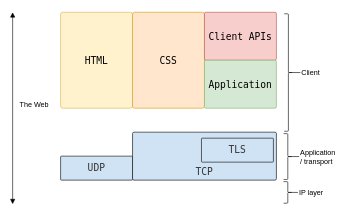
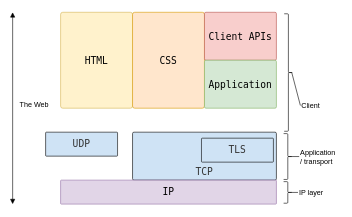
  <mxCell id="0" />
  <mxCell id="1" parent="0" />
  <mxCell id="2" value="HTML" style="text;html=1;align=center;verticalAlign=middle;whiteSpace=wrap;rounded=1;fontFamily=Monospace;labelBackgroundColor=none;spacing=4;spacingLeft=0;spacingTop=0;fillColor=#fff2cc;strokeColor=#d6b656;arcSize=3;fontSize=16;fontStyle=0;shadow=0;shadowOffsetX=2;shadowOffsetY=2;shadowBlur=1;strokeWidth=1;perimeterSpacing=0;" parent="1" vertex="1"><mxGeometry x="100" y="20" width="120" height="160" as="geometry" /></mxCell>
  <mxCell id="3" value="CSS" style="text;html=1;align=center;verticalAlign=middle;whiteSpace=wrap;rounded=1;fontFamily=Monospace;labelBackgroundColor=none;spacing=4;spacingLeft=0;spacingTop=0;fillColor=#ffe6cc;strokeColor=#d79b00;arcSize=3;fontSize=16;fontStyle=0;shadow=0;shadowOffsetX=2;shadowOffsetY=2;shadowBlur=1;strokeWidth=1;perimeterSpacing=0;" parent="1" vertex="1"><mxGeometry x="220" y="20" width="120" height="160" as="geometry" /></mxCell>
  <mxCell id="4" value="Client APIs" style="text;html=1;align=center;verticalAlign=middle;whiteSpace=wrap;rounded=1;fontFamily=Monospace;labelBackgroundColor=none;spacing=4;spacingLeft=0;spacingTop=0;fillColor=#f8cecc;strokeColor=#b85450;arcSize=3;fontSize=16;fontStyle=0;shadow=0;shadowOffsetX=2;shadowOffsetY=2;shadowBlur=1;strokeWidth=1;perimeterSpacing=0;" parent="1" vertex="1"><mxGeometry x="340" y="20" width="120" height="80" as="geometry" /></mxCell>
  <mxCell id="5" value="Application" style="text;html=1;align=center;verticalAlign=middle;whiteSpace=wrap;rounded=1;fontFamily=Monospace;labelBackgroundColor=none;spacing=4;spacingLeft=0;spacingTop=0;fillColor=#d5e8d4;strokeColor=#82b366;arcSize=3;fontSize=16;fontStyle=0;shadow=0;shadowOffsetX=2;shadowOffsetY=2;shadowBlur=1;strokeWidth=1;perimeterSpacing=0;" parent="1" vertex="1"><mxGeometry x="340" y="100" width="120" height="80" as="geometry" /></mxCell>
- <mxCell id="6" value="UDP" style="text;html=1;align=center;verticalAlign=middle;whiteSpace=wrap;rounded=1;fontFamily=Monospace;labelBackgroundColor=none;spacing=4;spacingLeft=0;spacingTop=0;fillColor=#cfe3f5;fontColor=#333333;strokeColor=default;arcSize=3;fontSize=16;fontStyle=0;shadow=0;shadowOffsetX=2;shadowOffsetY=2;shadowBlur=1;strokeWidth=1;perimeterSpacing=0;" parent="1" vertex="1"><mxGeometry x="100" y="260" width="120" height="40" as="geometry" /></mxCell>
+ <mxCell id="6" value="UDP" style="text;html=1;align=center;verticalAlign=middle;whiteSpace=wrap;rounded=1;fontFamily=Monospace;labelBackgroundColor=none;spacing=4;spacingLeft=0;spacingTop=0;fillColor=#cfe3f5;fontColor=#333333;strokeColor=default;arcSize=3;fontSize=16;fontStyle=0;shadow=0;shadowOffsetX=2;shadowOffsetY=2;shadowBlur=1;strokeWidth=1;perimeterSpacing=0;" parent="1" vertex="1"><mxGeometry x="75" y="220" width="120" height="40" as="geometry" /></mxCell>
  <mxCell id="7" value="TCP" style="text;html=1;align=center;verticalAlign=bottom;whiteSpace=wrap;rounded=1;fontFamily=Monospace;labelBackgroundColor=none;spacing=4;spacingLeft=0;spacingTop=0;fillColor=#cfe3f5;fontColor=#333333;strokeColor=default;arcSize=3;fontSize=16;fontStyle=0;shadow=0;shadowOffsetX=2;shadowOffsetY=2;shadowBlur=1;labelPosition=center;verticalLabelPosition=middle;horizontal=1;strokeWidth=1;perimeterSpacing=0;" parent="1" vertex="1"><mxGeometry x="220" y="220" width="240" height="80" as="geometry" /></mxCell>
+ <mxCell id="8" value="IP" style="text;html=1;align=center;verticalAlign=middle;whiteSpace=wrap;rounded=1;fontFamily=Monospace;labelBackgroundColor=none;spacing=4;spacingLeft=0;spacingTop=0;fillColor=#e1d5e7;strokeColor=#9673a6;arcSize=3;fontSize=16;fontStyle=0;shadow=0;shadowOffsetX=2;shadowOffsetY=2;shadowBlur=1;strokeWidth=1;perimeterSpacing=0;" parent="1" vertex="1"><mxGeometry x="100" y="300" width="360" height="40" as="geometry" /></mxCell>
  <mxCell id="9" value="TLS" style="text;html=1;align=center;verticalAlign=middle;whiteSpace=wrap;rounded=1;fontFamily=Monospace;labelBackgroundColor=none;spacing=4;spacingLeft=0;spacingTop=0;fillColor=#cfe3f5;fontColor=#333333;strokeColor=default;arcSize=3;fontSize=16;fontStyle=0;shadow=0;shadowOffsetX=2;shadowOffsetY=2;shadowBlur=1;strokeWidth=1;perimeterSpacing=0;" parent="1" vertex="1"><mxGeometry x="335" y="230" width="120" height="40" as="geometry" /></mxCell>
- <mxCell id="10" value="&lt;div&gt;Client&lt;br&gt;&lt;/div&gt;" style="text;html=1;align=left;verticalAlign=middle;whiteSpace=wrap;rounded=0;fontFamily=Helvetica;fontSize=12;fontColor=default;labelBackgroundColor=none;strokeWidth=1;dashed=1;" parent="1" vertex="1"><mxGeometry x="500" y="105.5" width="38" height="30" as="geometry" /></mxCell>
+ <mxCell id="10" value="&lt;div&gt;Client&lt;br&gt;&lt;/div&gt;" style="text;html=1;align=left;verticalAlign=middle;whiteSpace=wrap;rounded=0;fontFamily=Helvetica;fontSize=12;fontColor=default;labelBackgroundColor=none;strokeWidth=1;dashed=1;" parent="1" vertex="1"><mxGeometry x="500" y="160.5" width="38" height="30" as="geometry" /></mxCell>
  <mxCell id="11" value="" style="shape=curlyBracket;whiteSpace=wrap;html=1;rounded=1;labelPosition=left;verticalLabelPosition=middle;align=right;verticalAlign=middle;strokeColor=default;arcSize=3;fontFamily=Helvetica;fontSize=12;fontColor=default;labelBackgroundColor=none;fillColor=default;rotation=-180;strokeWidth=1;" parent="1" vertex="1"><mxGeometry x="473" y="22.5" width="14" height="196" as="geometry" /></mxCell>
  <mxCell id="12" style="rounded=0;orthogonalLoop=1;jettySize=auto;html=1;exitX=0;exitY=0.5;exitDx=0;exitDy=0;entryX=0.1;entryY=0.5;entryDx=0;entryDy=0;entryPerimeter=0;endArrow=none;endFill=0;strokeWidth=1;align=left;verticalAlign=middle;" parent="1" source="10" target="11" edge="1"><mxGeometry relative="1" as="geometry" /></mxCell>
  <mxCell id="13" value="&lt;div&gt;Application / transport&lt;br&gt;&lt;/div&gt;" style="text;html=1;align=left;verticalAlign=middle;whiteSpace=wrap;rounded=0;fontFamily=Helvetica;fontSize=12;fontColor=default;labelBackgroundColor=none;strokeWidth=1;dashed=1;" parent="1" vertex="1"><mxGeometry x="498" y="245.63" width="66" height="30" as="geometry" /></mxCell>
  <mxCell id="14" value="" style="shape=curlyBracket;whiteSpace=wrap;html=1;rounded=1;labelPosition=left;verticalLabelPosition=middle;align=left;verticalAlign=middle;strokeColor=default;arcSize=3;fontFamily=Helvetica;fontSize=12;fontColor=default;labelBackgroundColor=none;fillColor=default;rotation=-180;strokeWidth=1;" parent="1" vertex="1"><mxGeometry x="472" y="222.38" width="14" height="76.5" as="geometry" /></mxCell>
  <mxCell id="15" style="rounded=0;orthogonalLoop=1;jettySize=auto;html=1;exitX=0;exitY=0.5;exitDx=0;exitDy=0;entryX=0.1;entryY=0.5;entryDx=0;entryDy=0;entryPerimeter=0;endArrow=none;endFill=0;strokeWidth=1;align=left;verticalAlign=middle;" parent="1" source="13" target="14" edge="1"><mxGeometry relative="1" as="geometry" /></mxCell>
  <mxCell id="16" value="&lt;div&gt;IP layer&lt;br&gt;&lt;/div&gt;" style="text;html=1;align=left;verticalAlign=middle;whiteSpace=wrap;rounded=0;fontFamily=Helvetica;fontSize=12;fontColor=default;labelBackgroundColor=none;strokeWidth=1;dashed=1;" parent="1" vertex="1"><mxGeometry x="496" y="305.5" width="50" height="30" as="geometry" /></mxCell>
  <mxCell id="17" value="" style="shape=curlyBracket;whiteSpace=wrap;html=1;rounded=1;labelPosition=left;verticalLabelPosition=middle;align=left;verticalAlign=middle;strokeColor=default;arcSize=3;fontFamily=Helvetica;fontSize=12;fontColor=default;labelBackgroundColor=none;fillColor=default;rotation=-180;strokeWidth=1;" parent="1" vertex="1"><mxGeometry x="472" y="302.5" width="14" height="36" as="geometry" /></mxCell>
  <mxCell id="18" style="rounded=0;orthogonalLoop=1;jettySize=auto;html=1;exitX=0;exitY=0.5;exitDx=0;exitDy=0;entryX=0.1;entryY=0.5;entryDx=0;entryDy=0;entryPerimeter=0;endArrow=none;endFill=0;strokeWidth=1;align=left;verticalAlign=middle;" parent="1" source="16" target="17" edge="1"><mxGeometry relative="1" as="geometry" /></mxCell>
  <mxCell id="19" value="The Web" style="text;html=1;align=left;verticalAlign=middle;whiteSpace=wrap;rounded=0;fontFamily=Helvetica;fontSize=12;fontColor=default;labelBackgroundColor=none;strokeWidth=1;dashed=1;" parent="1" vertex="1"><mxGeometry x="30" y="160" width="60" height="30" as="geometry" /></mxCell>
  <mxCell id="20" value="" style="endArrow=block;startArrow=block;html=1;rounded=0;startFill=1;endFill=1;" parent="1" edge="1"><mxGeometry width="100" height="100" relative="1" as="geometry"><mxPoint x="20" y="340" as="sourcePoint" /><mxPoint x="20" y="20" as="targetPoint" /></mxGeometry></mxCell>
